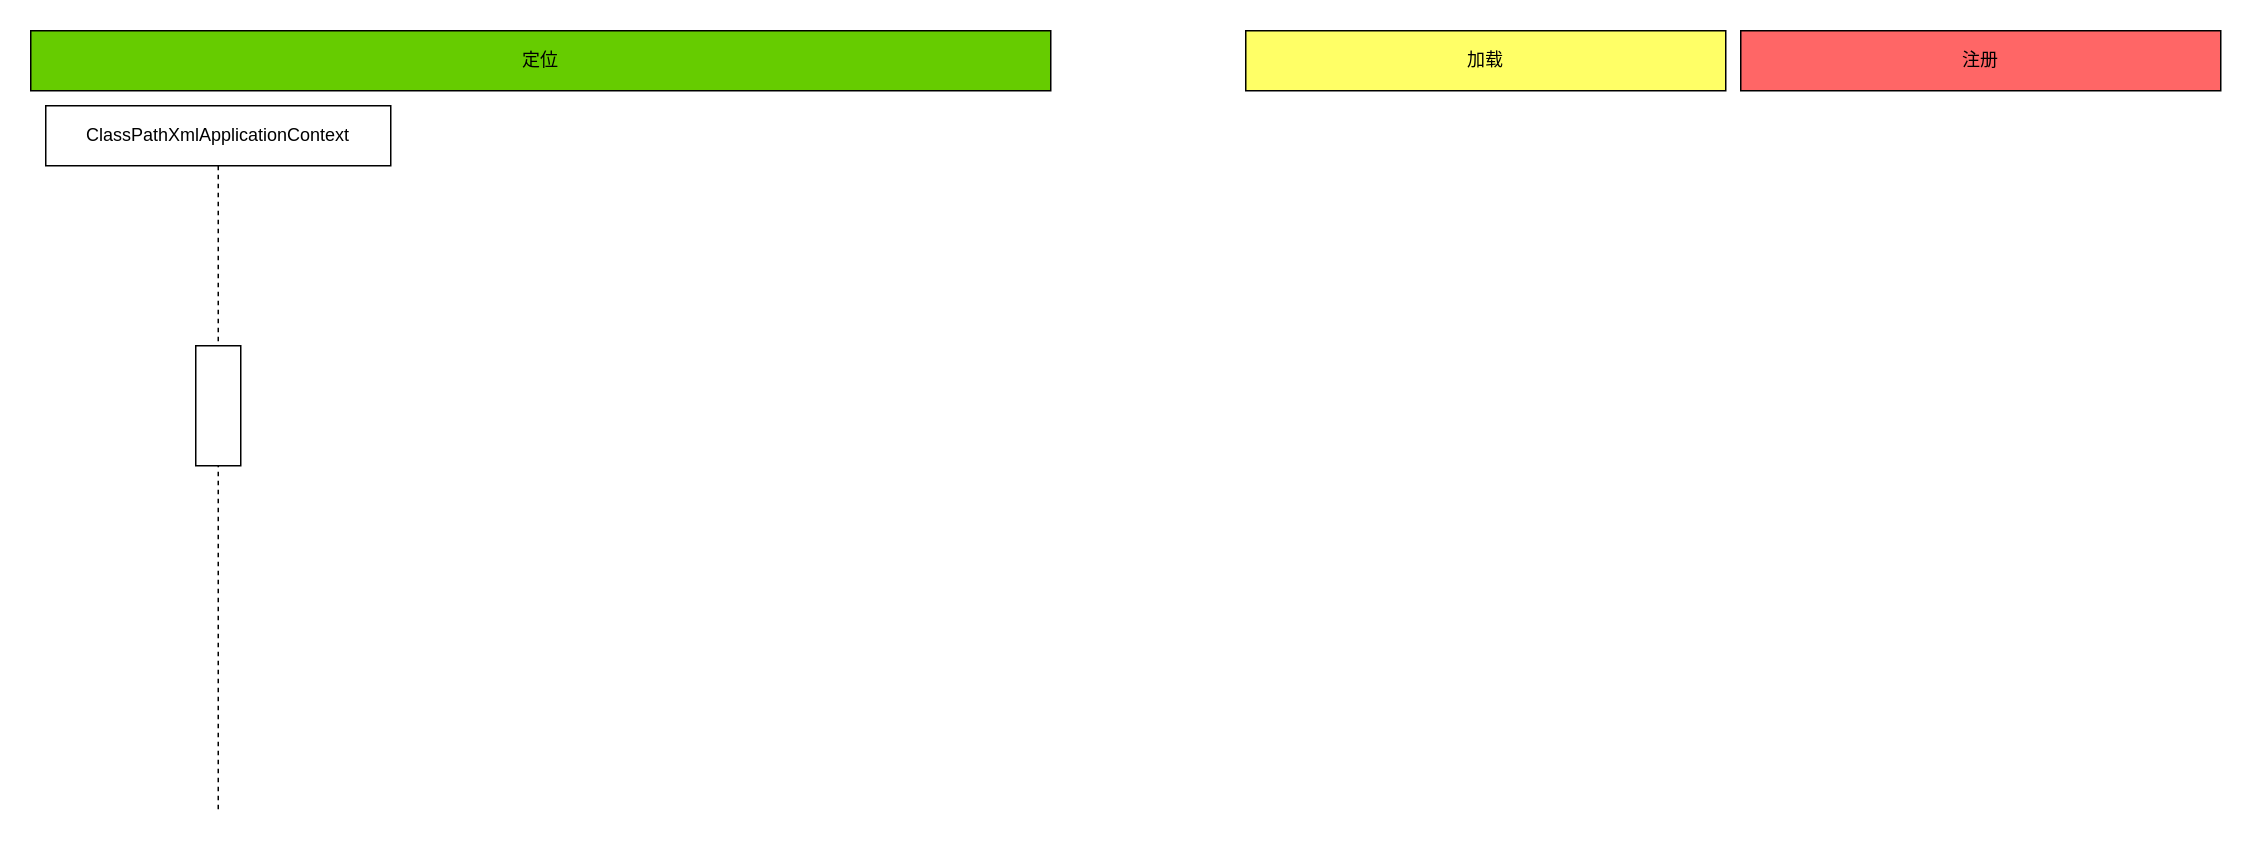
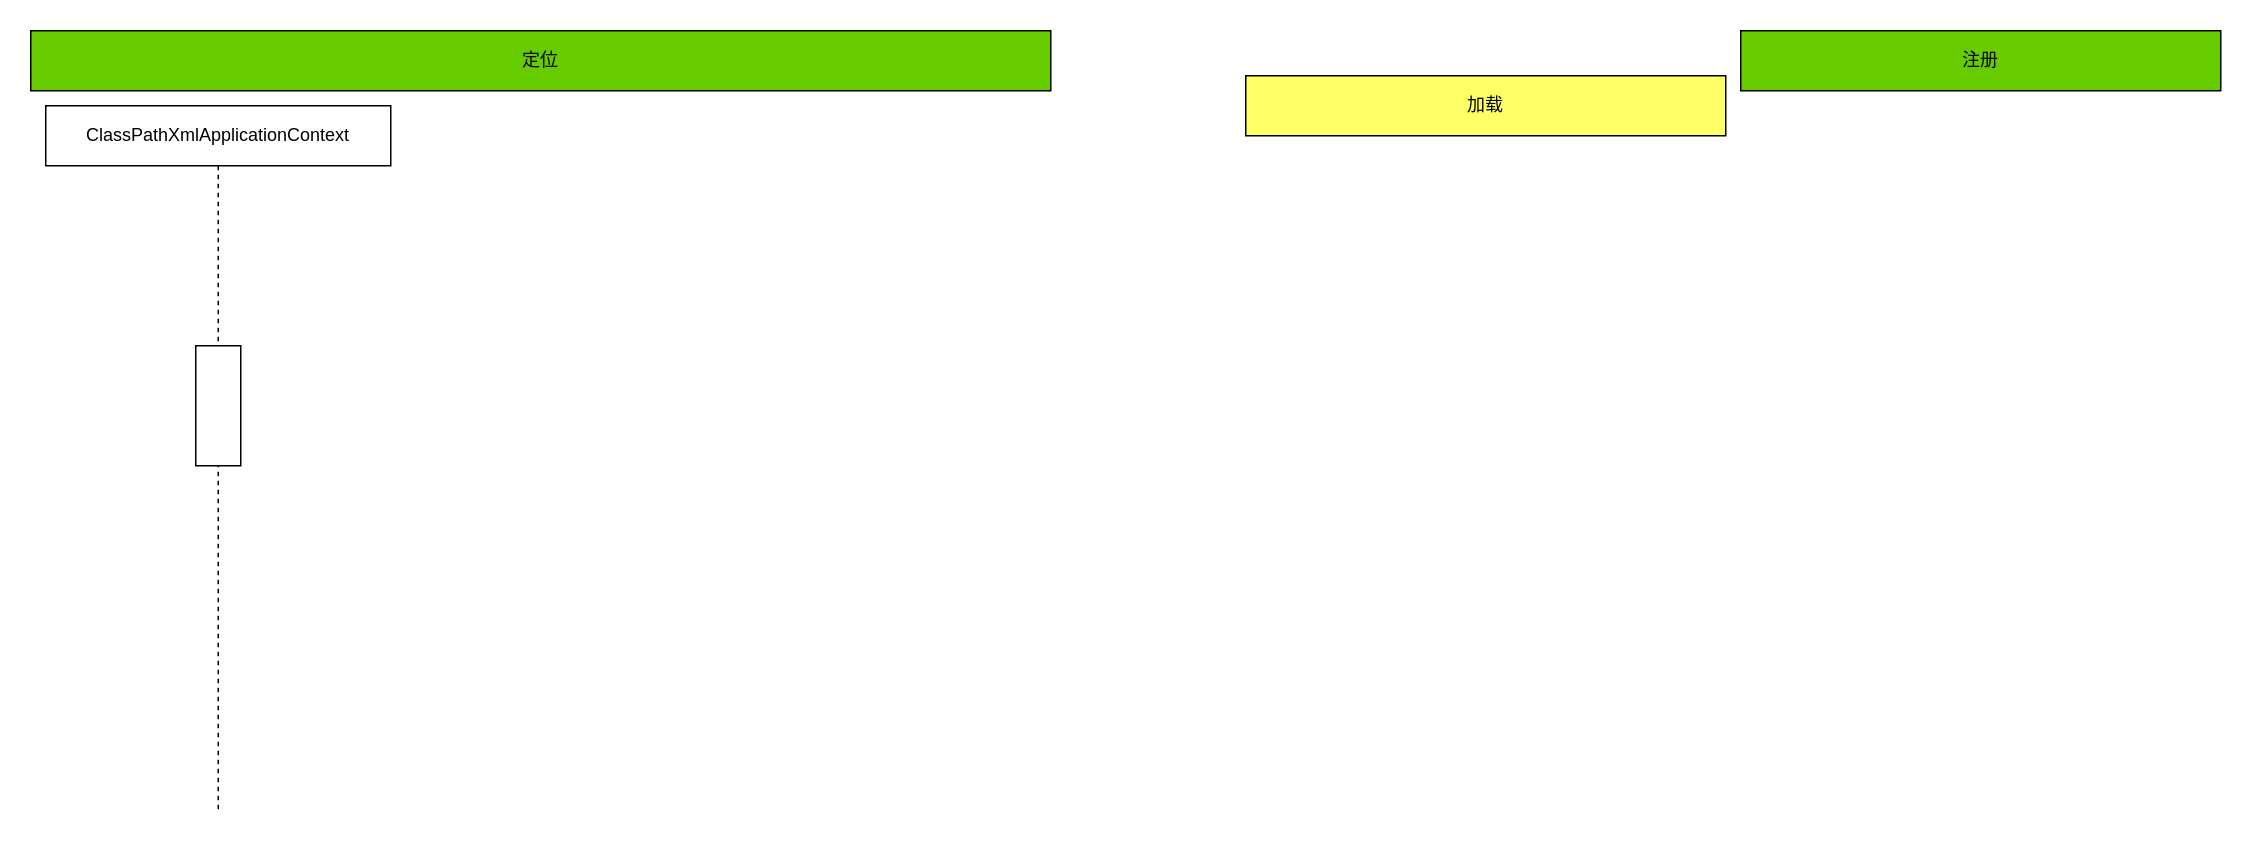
  <mxCell id="0" />
  <mxCell id="1" parent="0" />
  <mxCell id="2" value="定位" style="rounded=0;whiteSpace=wrap;html=1;fillColor=#66CC00;" vertex="1" parent="1"><mxGeometry x="20" y="20" width="680" height="40" as="geometry" /></mxCell>
- <mxCell id="3" value="加载" style="rounded=0;whiteSpace=wrap;html=1;fillColor=#FFFF66;" vertex="1" parent="1"><mxGeometry x="830" y="20" width="320" height="40" as="geometry" /></mxCell>
- <mxCell id="4" value="注册" style="rounded=0;whiteSpace=wrap;html=1;fillColor=#FF6666;" vertex="1" parent="1"><mxGeometry x="1160" y="20" width="320" height="40" as="geometry" /></mxCell>
+ <mxCell id="3" value="加载" style="rounded=0;whiteSpace=wrap;html=1;fillColor=#FFFF66;" vertex="1" parent="1"><mxGeometry x="830" y="50" width="320" height="40" as="geometry" /></mxCell>
+ <mxCell id="4" value="注册" style="rounded=0;whiteSpace=wrap;html=1;fillColor=#66cc00;" vertex="1" parent="1"><mxGeometry x="1160" y="20" width="320" height="40" as="geometry" /></mxCell>
  <mxCell id="5" value="ClassPathXmlApplicationContext" style="shape=umlLifeline;perimeter=lifelinePerimeter;whiteSpace=wrap;html=1;container=1;collapsible=0;recursiveResize=0;outlineConnect=0;fillColor=#FFFFFF;" vertex="1" parent="1"><mxGeometry x="30" y="70" width="230" height="470" as="geometry" /></mxCell>
  <mxCell id="6" value="" style="html=1;points=[];perimeter=orthogonalPerimeter;fillColor=#FFFFFF;" vertex="1" parent="5"><mxGeometry x="100" y="160" width="30" height="80" as="geometry" /></mxCell>
